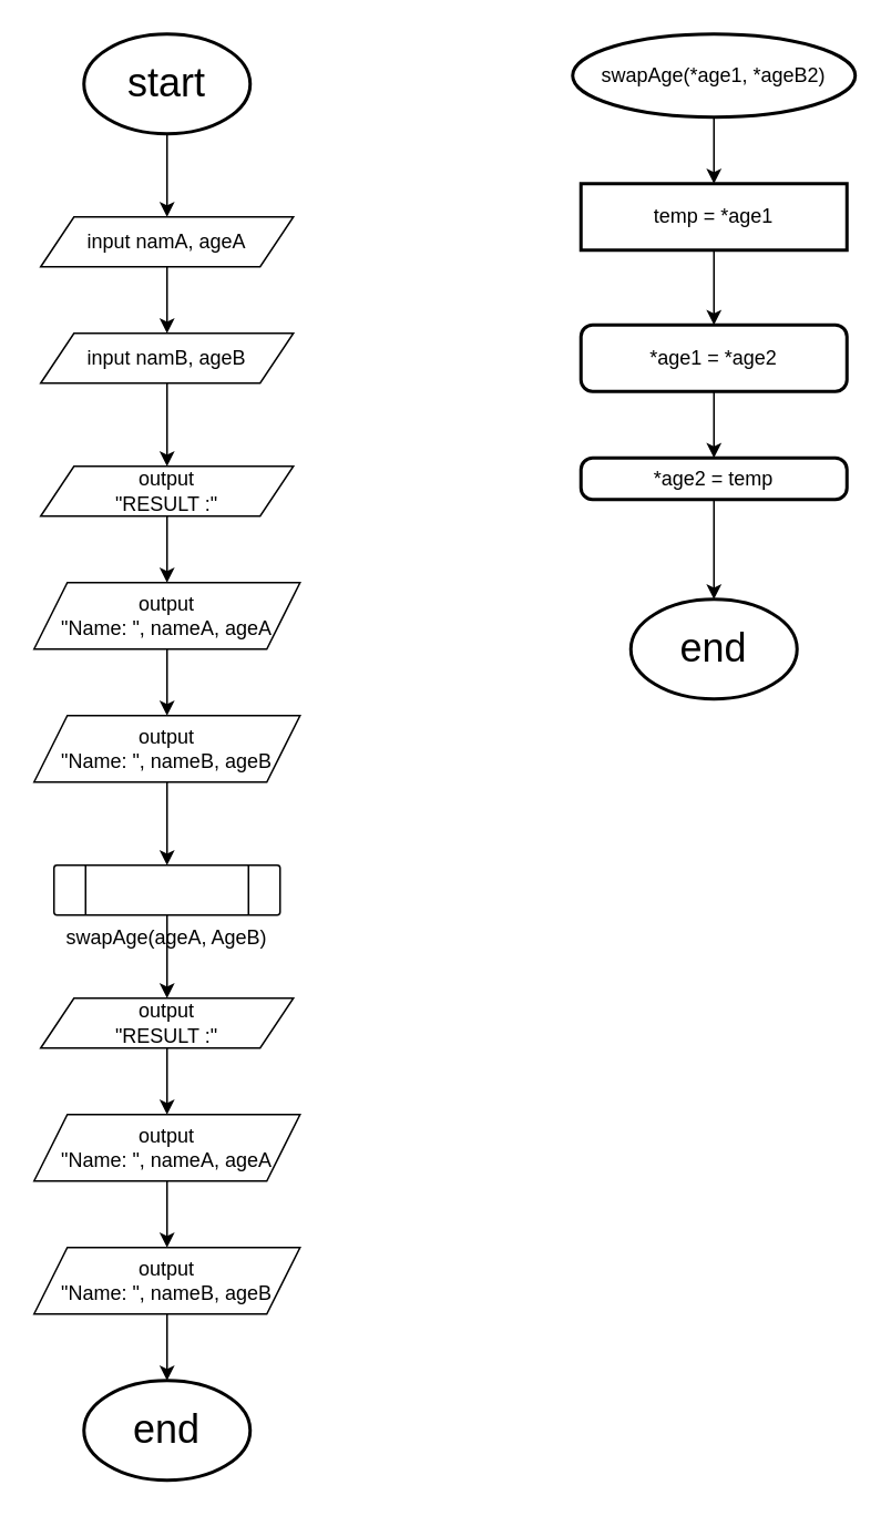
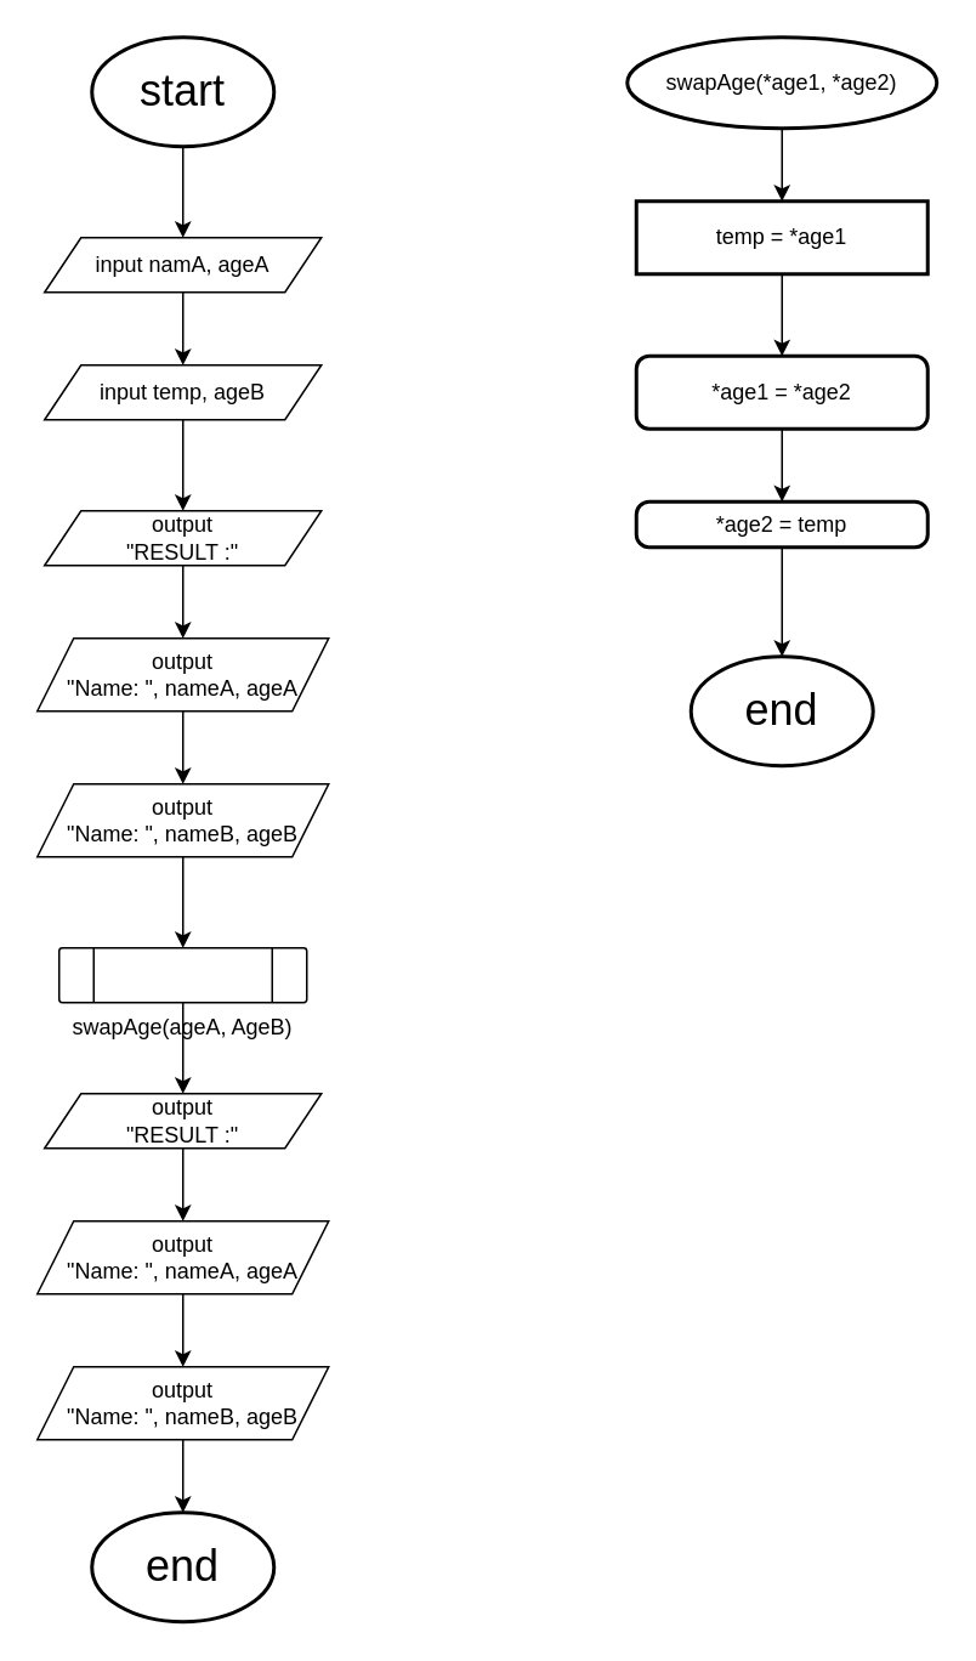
  <mxCell id="0" />
  <mxCell id="1" parent="0" />
  <mxCell id="2" style="edgeStyle=orthogonalEdgeStyle;rounded=0;orthogonalLoop=1;jettySize=auto;html=1;" edge="1" parent="1" source="3" target="6"><mxGeometry relative="1" as="geometry" /></mxCell>
  <mxCell id="3" value="&lt;font style=&quot;font-size: 24px;&quot;&gt;start&lt;/font&gt;" style="strokeWidth=2;html=1;shape=mxgraph.flowchart.start_1;whiteSpace=wrap;" vertex="1" parent="1"><mxGeometry x="50" y="20" width="100" height="60" as="geometry" /></mxCell>
  <mxCell id="4" value="&lt;font style=&quot;font-size: 24px;&quot;&gt;end&lt;/font&gt;" style="strokeWidth=2;html=1;shape=mxgraph.flowchart.start_1;whiteSpace=wrap;" vertex="1" parent="1"><mxGeometry x="50" y="830" width="100" height="60" as="geometry" /></mxCell>
  <mxCell id="5" style="edgeStyle=orthogonalEdgeStyle;rounded=0;orthogonalLoop=1;jettySize=auto;html=1;entryX=0.5;entryY=0;entryDx=0;entryDy=0;" edge="1" parent="1" source="6" target="10"><mxGeometry relative="1" as="geometry" /></mxCell>
  <mxCell id="6" value="input namA, ageA" style="shape=parallelogram;perimeter=parallelogramPerimeter;whiteSpace=wrap;html=1;fixedSize=1;" vertex="1" parent="1"><mxGeometry x="24" y="130" width="152" height="30" as="geometry" /></mxCell>
  <mxCell id="7" style="edgeStyle=orthogonalEdgeStyle;rounded=0;orthogonalLoop=1;jettySize=auto;html=1;entryX=0.5;entryY=0;entryDx=0;entryDy=0;" edge="1" parent="1" source="8" target="28"><mxGeometry relative="1" as="geometry" /></mxCell>
  <mxCell id="8" value="temp = *age1" style="whiteSpace=wrap;html=1;absoluteArcSize=1;arcSize=14;strokeWidth=2;rounded=0;" vertex="1" parent="1"><mxGeometry x="349" y="110" width="160" height="40" as="geometry" /></mxCell>
  <mxCell id="9" style="edgeStyle=orthogonalEdgeStyle;rounded=0;orthogonalLoop=1;jettySize=auto;html=1;exitX=0.5;exitY=1;exitDx=0;exitDy=0;entryX=0.5;entryY=0;entryDx=0;entryDy=0;" edge="1" parent="1" source="10" target="12"><mxGeometry relative="1" as="geometry" /></mxCell>
- <mxCell id="10" value="input namB, ageB" style="shape=parallelogram;perimeter=parallelogramPerimeter;whiteSpace=wrap;html=1;fixedSize=1;" vertex="1" parent="1"><mxGeometry x="24" y="200" width="152" height="30" as="geometry" /></mxCell>
+ <mxCell id="10" value="input temp, ageB" style="shape=parallelogram;perimeter=parallelogramPerimeter;whiteSpace=wrap;html=1;fixedSize=1;" vertex="1" parent="1"><mxGeometry x="24" y="200" width="152" height="30" as="geometry" /></mxCell>
  <mxCell id="11" style="edgeStyle=orthogonalEdgeStyle;rounded=0;orthogonalLoop=1;jettySize=auto;html=1;entryX=0.5;entryY=0;entryDx=0;entryDy=0;" edge="1" parent="1" source="12" target="14"><mxGeometry relative="1" as="geometry" /></mxCell>
  <mxCell id="12" value="output&lt;div&gt;&quot;RESULT :&quot;&lt;/div&gt;" style="shape=parallelogram;perimeter=parallelogramPerimeter;whiteSpace=wrap;html=1;fixedSize=1;" vertex="1" parent="1"><mxGeometry x="24" y="280" width="152" height="30" as="geometry" /></mxCell>
  <mxCell id="13" style="edgeStyle=orthogonalEdgeStyle;rounded=0;orthogonalLoop=1;jettySize=auto;html=1;" edge="1" parent="1" source="14" target="16"><mxGeometry relative="1" as="geometry" /></mxCell>
  <mxCell id="14" value="output&lt;br&gt;&quot;Name: &quot;, nameA, ageA" style="shape=parallelogram;perimeter=parallelogramPerimeter;whiteSpace=wrap;html=1;fixedSize=1;" vertex="1" parent="1"><mxGeometry x="20" y="350" width="160" height="40" as="geometry" /></mxCell>
  <mxCell id="15" style="edgeStyle=orthogonalEdgeStyle;rounded=0;orthogonalLoop=1;jettySize=auto;html=1;entryX=0.5;entryY=0;entryDx=0;entryDy=0;" edge="1" parent="1" source="16" target="18"><mxGeometry relative="1" as="geometry" /></mxCell>
  <mxCell id="16" value="output&lt;br&gt;&quot;Name: &quot;, nameB, ageB" style="shape=parallelogram;perimeter=parallelogramPerimeter;whiteSpace=wrap;html=1;fixedSize=1;" vertex="1" parent="1"><mxGeometry x="20" y="430" width="160" height="40" as="geometry" /></mxCell>
  <mxCell id="17" style="edgeStyle=orthogonalEdgeStyle;rounded=0;orthogonalLoop=1;jettySize=auto;html=1;entryX=0.5;entryY=0;entryDx=0;entryDy=0;" edge="1" parent="1" source="18" target="20"><mxGeometry relative="1" as="geometry" /></mxCell>
  <mxCell id="18" value="swapAge(ageA, AgeB)" style="verticalLabelPosition=bottom;verticalAlign=top;html=1;shape=process;whiteSpace=wrap;rounded=1;size=0.14;arcSize=6;" vertex="1" parent="1"><mxGeometry x="32" y="520" width="136" height="30" as="geometry" /></mxCell>
  <mxCell id="19" style="edgeStyle=orthogonalEdgeStyle;rounded=0;orthogonalLoop=1;jettySize=auto;html=1;" edge="1" parent="1" source="20" target="22"><mxGeometry relative="1" as="geometry" /></mxCell>
  <mxCell id="20" value="output&lt;div&gt;&quot;RESULT :&quot;&lt;/div&gt;" style="shape=parallelogram;perimeter=parallelogramPerimeter;whiteSpace=wrap;html=1;fixedSize=1;" vertex="1" parent="1"><mxGeometry x="24" y="600" width="152" height="30" as="geometry" /></mxCell>
  <mxCell id="21" style="edgeStyle=orthogonalEdgeStyle;rounded=0;orthogonalLoop=1;jettySize=auto;html=1;entryX=0.5;entryY=0;entryDx=0;entryDy=0;" edge="1" parent="1" source="22" target="23"><mxGeometry relative="1" as="geometry" /></mxCell>
  <mxCell id="22" value="output&lt;br&gt;&quot;Name: &quot;, nameA, ageA" style="shape=parallelogram;perimeter=parallelogramPerimeter;whiteSpace=wrap;html=1;fixedSize=1;" vertex="1" parent="1"><mxGeometry x="20" y="670" width="160" height="40" as="geometry" /></mxCell>
  <mxCell id="23" value="output&lt;br&gt;&quot;Name: &quot;, nameB, ageB" style="shape=parallelogram;perimeter=parallelogramPerimeter;whiteSpace=wrap;html=1;fixedSize=1;" vertex="1" parent="1"><mxGeometry x="20" y="750" width="160" height="40" as="geometry" /></mxCell>
  <mxCell id="24" style="edgeStyle=orthogonalEdgeStyle;rounded=0;orthogonalLoop=1;jettySize=auto;html=1;entryX=0.5;entryY=0;entryDx=0;entryDy=0;" edge="1" parent="1" source="25" target="8"><mxGeometry relative="1" as="geometry" /></mxCell>
- <mxCell id="25" value="swapAge(*age1, *ageB2)" style="strokeWidth=2;html=1;shape=mxgraph.flowchart.start_1;whiteSpace=wrap;" vertex="1" parent="1"><mxGeometry x="344" y="20" width="170" height="50" as="geometry" /></mxCell>
+ <mxCell id="25" value="swapAge(*age1, *age2)" style="strokeWidth=2;html=1;shape=mxgraph.flowchart.start_1;whiteSpace=wrap;" vertex="1" parent="1"><mxGeometry x="344" y="20" width="170" height="50" as="geometry" /></mxCell>
  <mxCell id="26" value="&lt;font style=&quot;font-size: 24px;&quot;&gt;end&lt;/font&gt;" style="strokeWidth=2;html=1;shape=mxgraph.flowchart.start_1;whiteSpace=wrap;" vertex="1" parent="1"><mxGeometry x="379" y="360" width="100" height="60" as="geometry" /></mxCell>
  <mxCell id="27" style="edgeStyle=orthogonalEdgeStyle;rounded=0;orthogonalLoop=1;jettySize=auto;html=1;entryX=0.5;entryY=0;entryDx=0;entryDy=0;" edge="1" parent="1" source="28" target="29"><mxGeometry relative="1" as="geometry" /></mxCell>
  <mxCell id="28" value="*age1 = *age2" style="rounded=1;whiteSpace=wrap;html=1;absoluteArcSize=1;arcSize=14;strokeWidth=2;" vertex="1" parent="1"><mxGeometry x="349" y="195" width="160" height="40" as="geometry" /></mxCell>
  <mxCell id="29" value="*age2 = temp" style="rounded=1;whiteSpace=wrap;html=1;absoluteArcSize=1;arcSize=14;strokeWidth=2;" vertex="1" parent="1"><mxGeometry x="349" y="275" width="160" height="25" as="geometry" /></mxCell>
  <mxCell id="30" style="edgeStyle=orthogonalEdgeStyle;rounded=0;orthogonalLoop=1;jettySize=auto;html=1;entryX=0.5;entryY=0;entryDx=0;entryDy=0;entryPerimeter=0;" edge="1" parent="1" source="29" target="26"><mxGeometry relative="1" as="geometry" /></mxCell>
  <mxCell id="31" style="edgeStyle=orthogonalEdgeStyle;rounded=0;orthogonalLoop=1;jettySize=auto;html=1;entryX=0.5;entryY=0;entryDx=0;entryDy=0;entryPerimeter=0;" edge="1" parent="1" source="23" target="4"><mxGeometry relative="1" as="geometry" /></mxCell>
